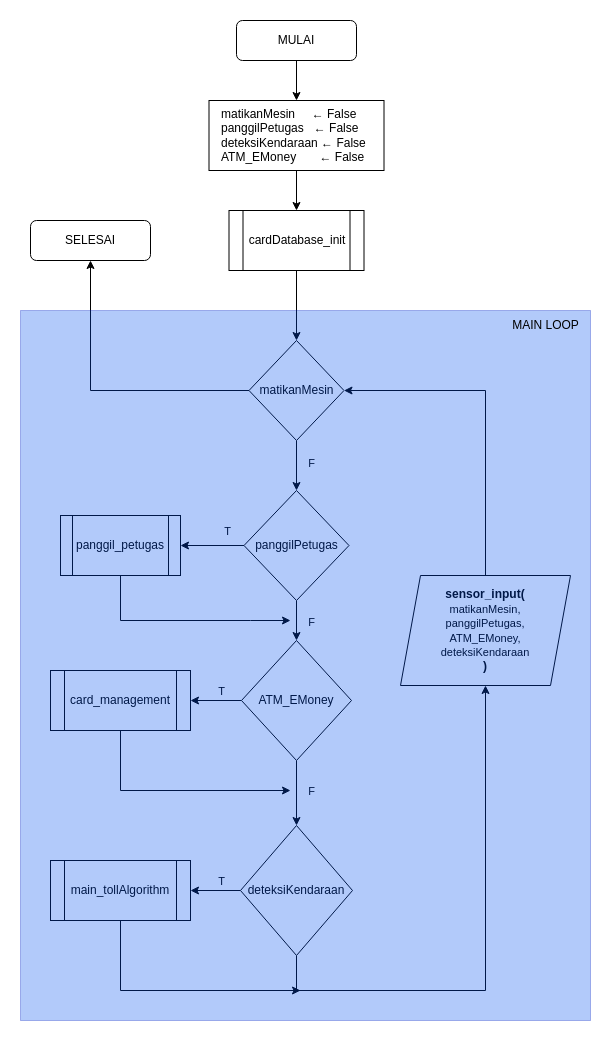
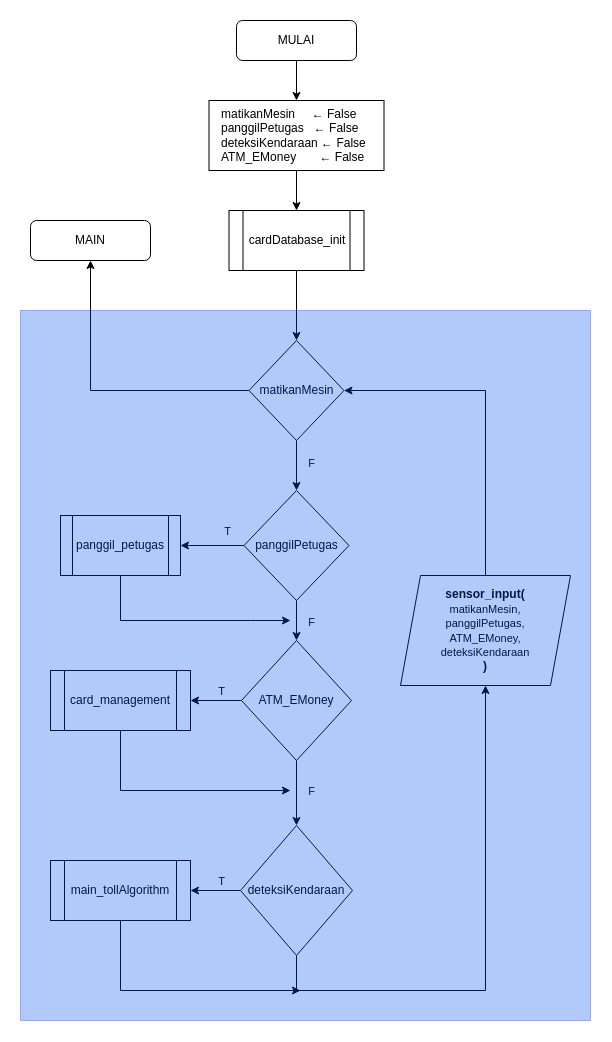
  <mxCell id="0" />
  <mxCell id="1" parent="0" />
  <mxCell id="2" style="edgeStyle=orthogonalEdgeStyle;rounded=0;orthogonalLoop=1;jettySize=auto;html=1;exitX=0.5;exitY=1;exitDx=0;exitDy=0;entryX=0.5;entryY=0;entryDx=0;entryDy=0;" parent="1" source="3" target="5" edge="1"><mxGeometry relative="1" as="geometry" /></mxCell>
  <mxCell id="3" value="MULAI" style="rounded=1;whiteSpace=wrap;html=1;" parent="1" vertex="1"><mxGeometry x="236" y="20" width="120" height="40" as="geometry" /></mxCell>
  <mxCell id="4" style="edgeStyle=orthogonalEdgeStyle;rounded=0;orthogonalLoop=1;jettySize=auto;html=1;exitX=0.5;exitY=1;exitDx=0;exitDy=0;entryX=0.5;entryY=0;entryDx=0;entryDy=0;" parent="1" source="5" target="7" edge="1"><mxGeometry relative="1" as="geometry" /></mxCell>
  <mxCell id="5" value="&lt;div&gt;matikanMesin&amp;nbsp; &amp;nbsp; &amp;nbsp;← False&lt;/div&gt;&lt;div&gt;panggilPetugas&amp;nbsp; &amp;nbsp;← False&lt;/div&gt;&lt;div&gt;deteksiKendaraan ← False&lt;/div&gt;&lt;div&gt;ATM_EMoney&amp;nbsp; &amp;nbsp; &amp;nbsp; &amp;nbsp;← False&lt;/div&gt;" style="rounded=0;whiteSpace=wrap;html=1;align=left;spacing=12;" parent="1" vertex="1"><mxGeometry x="208.5" y="100" width="175" height="70" as="geometry" /></mxCell>
  <mxCell id="6" style="edgeStyle=orthogonalEdgeStyle;rounded=0;orthogonalLoop=1;jettySize=auto;html=1;exitX=0.5;exitY=1;exitDx=0;exitDy=0;entryX=0.5;entryY=0;entryDx=0;entryDy=0;" parent="1" source="7" target="11" edge="1"><mxGeometry relative="1" as="geometry" /></mxCell>
  <mxCell id="7" value="cardDatabase_init" style="shape=process;whiteSpace=wrap;html=1;backgroundOutline=1;" parent="1" vertex="1"><mxGeometry x="228.5" y="210" width="135" height="60" as="geometry" /></mxCell>
  <mxCell id="8" style="edgeStyle=orthogonalEdgeStyle;rounded=0;orthogonalLoop=1;jettySize=auto;html=1;exitX=0.5;exitY=1;exitDx=0;exitDy=0;entryX=0.5;entryY=0;entryDx=0;entryDy=0;" parent="1" source="11" target="17" edge="1"><mxGeometry relative="1" as="geometry" /></mxCell>
  <mxCell id="9" value="F" style="edgeLabel;html=1;align=center;verticalAlign=middle;resizable=0;points=[];" parent="8" vertex="1" connectable="0"><mxGeometry x="-0.133" y="-1" relative="1" as="geometry"><mxPoint x="15" as="offset" /></mxGeometry></mxCell>
  <mxCell id="10" style="edgeStyle=orthogonalEdgeStyle;rounded=0;orthogonalLoop=1;jettySize=auto;html=1;exitX=0;exitY=0.5;exitDx=0;exitDy=0;entryX=0.5;entryY=1;entryDx=0;entryDy=0;" edge="1" parent="1" source="11" target="12"><mxGeometry relative="1" as="geometry" /></mxCell>
  <mxCell id="11" value="matikanMesin" style="rhombus;whiteSpace=wrap;html=1;" parent="1" vertex="1"><mxGeometry x="248.5" y="340" width="95" height="100" as="geometry" /></mxCell>
- <mxCell id="12" value="SELESAI" style="rounded=1;whiteSpace=wrap;html=1;" parent="1" vertex="1"><mxGeometry x="30" y="220" width="120" height="40" as="geometry" /></mxCell>
+ <mxCell id="12" value="MAIN" style="rounded=1;whiteSpace=wrap;html=1;" parent="1" vertex="1"><mxGeometry x="30" y="220" width="120" height="40" as="geometry" /></mxCell>
  <mxCell id="13" style="edgeStyle=orthogonalEdgeStyle;rounded=0;orthogonalLoop=1;jettySize=auto;html=1;exitX=0;exitY=0.5;exitDx=0;exitDy=0;entryX=1;entryY=0.5;entryDx=0;entryDy=0;" parent="1" source="17" target="23" edge="1"><mxGeometry relative="1" as="geometry" /></mxCell>
  <mxCell id="14" value="T" style="edgeLabel;html=1;align=center;verticalAlign=middle;resizable=0;points=[];" parent="13" vertex="1" connectable="0"><mxGeometry x="-0.454" y="-6" relative="1" as="geometry"><mxPoint y="-9" as="offset" /></mxGeometry></mxCell>
  <mxCell id="15" style="edgeStyle=orthogonalEdgeStyle;rounded=0;orthogonalLoop=1;jettySize=auto;html=1;exitX=0.5;exitY=1;exitDx=0;exitDy=0;entryX=0.5;entryY=0;entryDx=0;entryDy=0;" parent="1" source="17" target="28" edge="1"><mxGeometry relative="1" as="geometry" /></mxCell>
  <mxCell id="16" value="F" style="edgeLabel;html=1;align=center;verticalAlign=middle;resizable=0;points=[];" parent="15" vertex="1" connectable="0"><mxGeometry x="-0.167" y="5" relative="1" as="geometry"><mxPoint x="9" y="4" as="offset" /></mxGeometry></mxCell>
  <mxCell id="17" value="panggilPetugas" style="rhombus;whiteSpace=wrap;html=1;" parent="1" vertex="1"><mxGeometry x="243.5" y="490" width="105" height="110" as="geometry" /></mxCell>
  <mxCell id="18" style="edgeStyle=orthogonalEdgeStyle;rounded=0;orthogonalLoop=1;jettySize=auto;html=1;exitX=0;exitY=0.5;exitDx=0;exitDy=0;entryX=1;entryY=0.5;entryDx=0;entryDy=0;" parent="1" source="21" target="32" edge="1"><mxGeometry relative="1" as="geometry" /></mxCell>
  <mxCell id="19" value="T" style="edgeLabel;html=1;align=center;verticalAlign=middle;resizable=0;points=[];" parent="18" vertex="1" connectable="0"><mxGeometry x="-0.297" y="2" relative="1" as="geometry"><mxPoint x="-2" y="-12" as="offset" /></mxGeometry></mxCell>
  <mxCell id="20" style="edgeStyle=orthogonalEdgeStyle;rounded=0;orthogonalLoop=1;jettySize=auto;html=1;exitX=0.5;exitY=1;exitDx=0;exitDy=0;entryX=0.5;entryY=1;entryDx=0;entryDy=0;" parent="1" source="21" target="34" edge="1"><mxGeometry relative="1" as="geometry"><Array as="points"><mxPoint x="296" y="990" /><mxPoint x="485" y="990" /></Array></mxGeometry></mxCell>
  <mxCell id="21" value="deteksiKendaraan" style="rhombus;whiteSpace=wrap;html=1;" parent="1" vertex="1"><mxGeometry x="240" y="825" width="112" height="130" as="geometry" /></mxCell>
  <mxCell id="22" style="edgeStyle=orthogonalEdgeStyle;rounded=0;orthogonalLoop=1;jettySize=auto;html=1;exitX=0.5;exitY=1;exitDx=0;exitDy=0;" parent="1" source="23" edge="1"><mxGeometry relative="1" as="geometry"><mxPoint x="290" y="620" as="targetPoint" /><Array as="points"><mxPoint x="120" y="620" /><mxPoint x="250" y="620" /></Array></mxGeometry></mxCell>
  <mxCell id="23" value="panggil_petugas" style="shape=process;whiteSpace=wrap;html=1;backgroundOutline=1;" parent="1" vertex="1"><mxGeometry x="60" y="515" width="120" height="60" as="geometry" /></mxCell>
  <mxCell id="24" style="edgeStyle=orthogonalEdgeStyle;rounded=0;orthogonalLoop=1;jettySize=auto;html=1;exitX=0;exitY=0.5;exitDx=0;exitDy=0;entryX=1;entryY=0.5;entryDx=0;entryDy=0;" parent="1" source="28" target="30" edge="1"><mxGeometry relative="1" as="geometry" /></mxCell>
  <mxCell id="25" value="T" style="edgeLabel;html=1;align=center;verticalAlign=middle;resizable=0;points=[];" parent="24" vertex="1" connectable="0"><mxGeometry x="-0.271" y="4" relative="1" as="geometry"><mxPoint x="-2" y="-14" as="offset" /></mxGeometry></mxCell>
  <mxCell id="26" style="edgeStyle=orthogonalEdgeStyle;rounded=0;orthogonalLoop=1;jettySize=auto;html=1;exitX=0.5;exitY=1;exitDx=0;exitDy=0;entryX=0.5;entryY=0;entryDx=0;entryDy=0;" parent="1" source="28" target="21" edge="1"><mxGeometry relative="1" as="geometry" /></mxCell>
  <mxCell id="27" value="F" style="edgeLabel;html=1;align=center;verticalAlign=middle;resizable=0;points=[];" parent="26" vertex="1" connectable="0"><mxGeometry x="-0.256" y="-7" relative="1" as="geometry"><mxPoint x="21" y="6" as="offset" /></mxGeometry></mxCell>
  <mxCell id="28" value="ATM_EMoney" style="rhombus;whiteSpace=wrap;html=1;" parent="1" vertex="1"><mxGeometry x="241" y="640" width="110" height="120" as="geometry" /></mxCell>
  <mxCell id="29" style="edgeStyle=orthogonalEdgeStyle;rounded=0;orthogonalLoop=1;jettySize=auto;html=1;exitX=0.5;exitY=1;exitDx=0;exitDy=0;" parent="1" source="30" edge="1"><mxGeometry relative="1" as="geometry"><mxPoint x="290" y="790" as="targetPoint" /><Array as="points"><mxPoint x="120" y="790" /></Array></mxGeometry></mxCell>
  <mxCell id="30" value="card_management" style="shape=process;whiteSpace=wrap;html=1;backgroundOutline=1;" parent="1" vertex="1"><mxGeometry x="50" y="670" width="140" height="60" as="geometry" /></mxCell>
  <mxCell id="31" style="edgeStyle=orthogonalEdgeStyle;rounded=0;orthogonalLoop=1;jettySize=auto;html=1;exitX=0.5;exitY=1;exitDx=0;exitDy=0;" parent="1" source="32" edge="1"><mxGeometry relative="1" as="geometry"><mxPoint x="300" y="990" as="targetPoint" /><Array as="points"><mxPoint x="120" y="990" /></Array></mxGeometry></mxCell>
  <mxCell id="32" value="main_tollAlgorithm" style="shape=process;whiteSpace=wrap;html=1;backgroundOutline=1;" parent="1" vertex="1"><mxGeometry x="50" y="860" width="140" height="60" as="geometry" /></mxCell>
  <mxCell id="33" style="edgeStyle=orthogonalEdgeStyle;rounded=0;orthogonalLoop=1;jettySize=auto;html=1;exitX=0.5;exitY=0;exitDx=0;exitDy=0;entryX=1;entryY=0.5;entryDx=0;entryDy=0;" parent="1" source="34" target="11" edge="1"><mxGeometry relative="1" as="geometry" /></mxCell>
  <mxCell id="34" value="&lt;b&gt;sensor_input(&lt;/b&gt;&lt;div&gt;&lt;div&gt;&lt;font style=&quot;font-size: 11px;&quot;&gt;matikanMesin,&lt;/font&gt;&lt;/div&gt;&lt;div&gt;&lt;font style=&quot;font-size: 11px;&quot;&gt;panggilPetugas,&lt;/font&gt;&lt;/div&gt;&lt;div&gt;&lt;font style=&quot;font-size: 11px;&quot;&gt;ATM_EMoney,&lt;/font&gt;&lt;/div&gt;&lt;div&gt;&lt;font style=&quot;font-size: 11px;&quot;&gt;deteksiKendaraan&lt;/font&gt;&lt;/div&gt;&lt;div&gt;&lt;b&gt;)&lt;/b&gt;&lt;/div&gt;&lt;/div&gt;" style="shape=parallelogram;perimeter=parallelogramPerimeter;whiteSpace=wrap;html=1;fixedSize=1;" parent="1" vertex="1"><mxGeometry x="400" y="575" width="170" height="110" as="geometry" /></mxCell>
  <mxCell id="35" value="" style="rounded=0;whiteSpace=wrap;html=1;opacity=30;fillColor=#0050ef;fontColor=#ffffff;strokeColor=#001DBC;" vertex="1" parent="1"><mxGeometry x="20" y="310" width="570" height="710" as="geometry" /></mxCell>
- <mxCell id="36" value="MAIN LOOP" style="text;html=1;align=center;verticalAlign=middle;resizable=0;points=[];autosize=1;strokeColor=none;fillColor=none;" vertex="1" parent="1"><mxGeometry x="500" y="310" width="90" height="30" as="geometry" /></mxCell>
